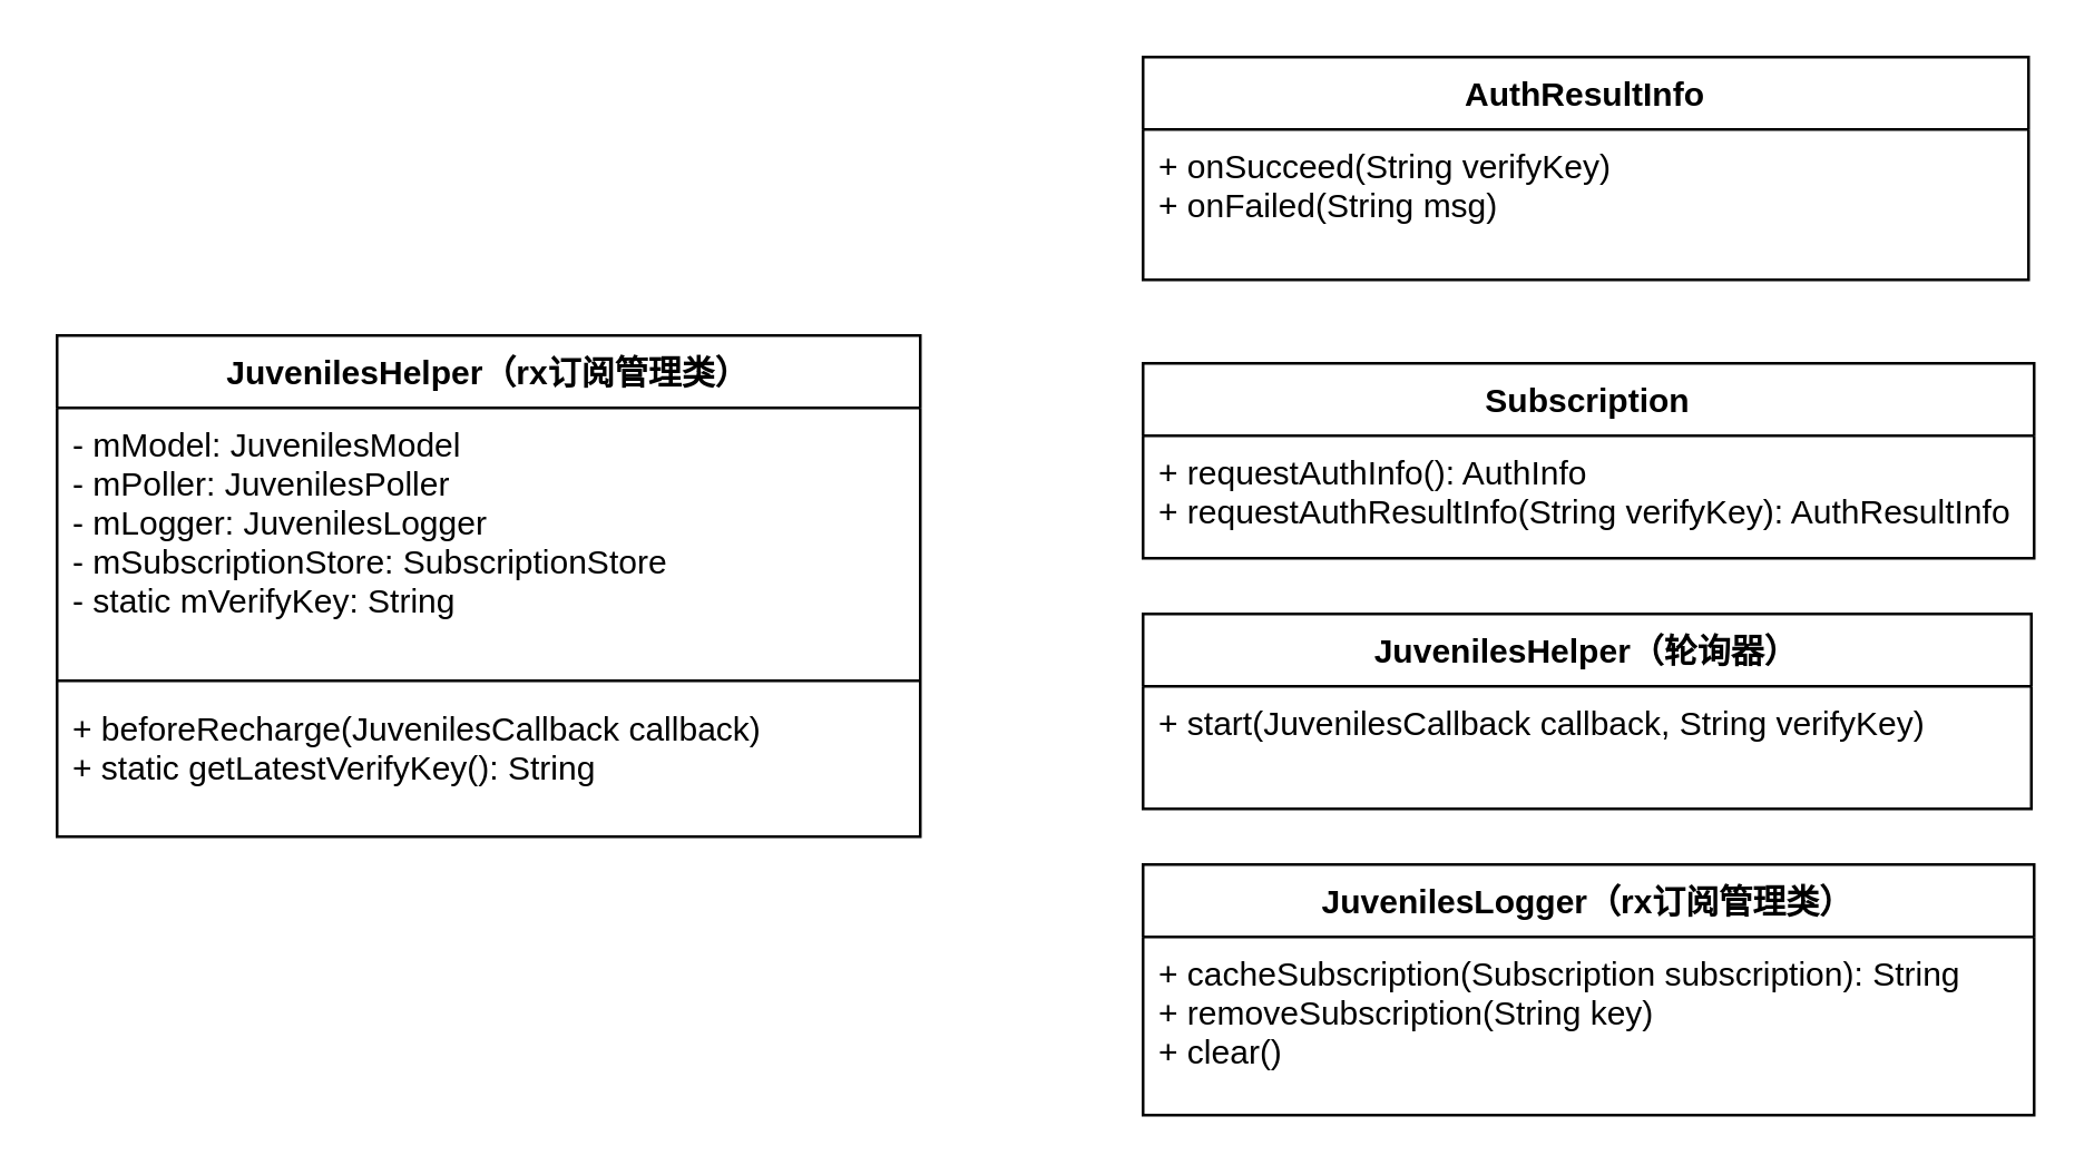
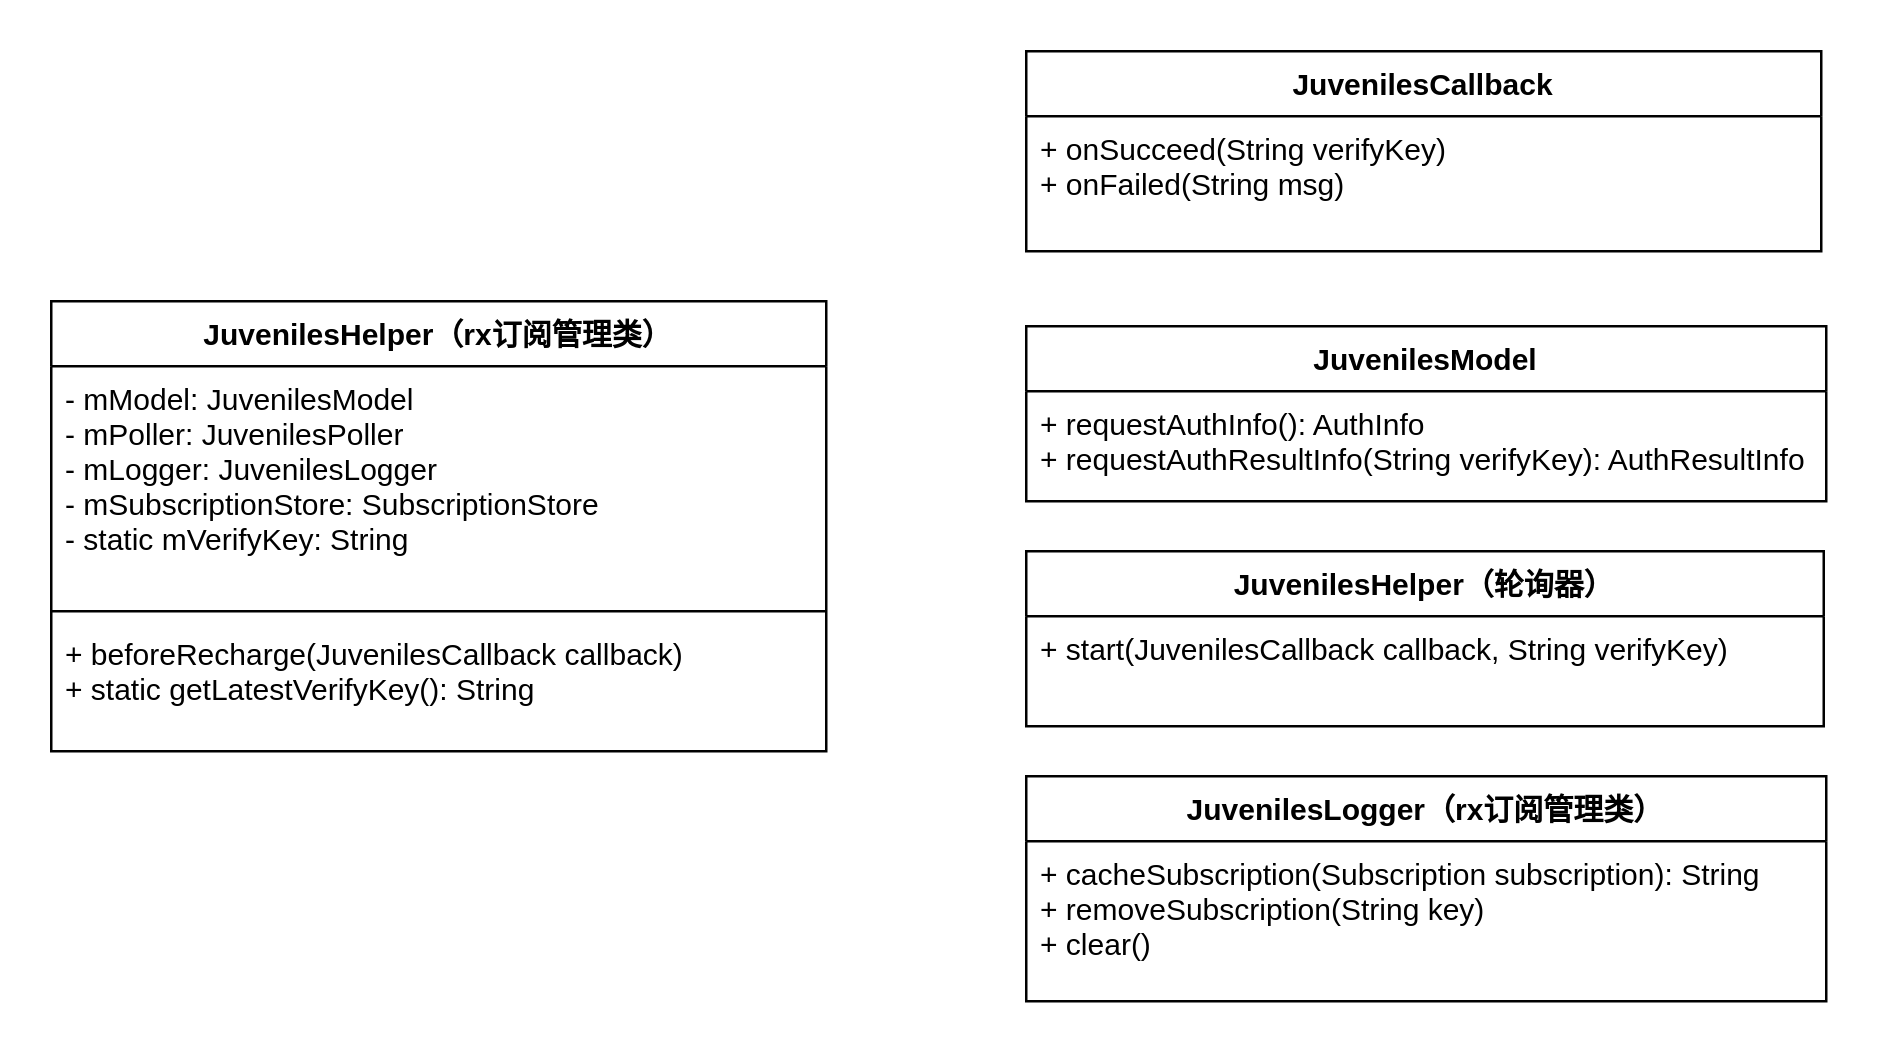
  <mxCell id="0" />
  <mxCell id="1" parent="0" />
  <mxCell id="2" value="JuvenilesHelper（rx订阅管理类）" style="swimlane;fontStyle=1;align=center;verticalAlign=top;childLayout=stackLayout;horizontal=1;startSize=26;horizontalStack=0;resizeParent=1;resizeParentMax=0;resizeLast=0;collapsible=1;marginBottom=0;" vertex="1" parent="1"><mxGeometry x="20" y="120" width="310" height="180" as="geometry" /></mxCell>
  <mxCell id="3" value="- mModel: JuvenilesModel&#10;- mPoller: JuvenilesPoller&#10;- mLogger: JuvenilesLogger&#10;- mSubscriptionStore: SubscriptionStore&#10;- static mVerifyKey: String" style="text;strokeColor=none;fillColor=none;align=left;verticalAlign=top;spacingLeft=4;spacingRight=4;overflow=hidden;rotatable=0;points=[[0,0.5],[1,0.5]];portConstraint=eastwest;" vertex="1" parent="2"><mxGeometry y="26" width="310" height="94" as="geometry" /></mxCell>
  <mxCell id="4" value="" style="line;strokeWidth=1;fillColor=none;align=left;verticalAlign=middle;spacingTop=-1;spacingLeft=3;spacingRight=3;rotatable=0;labelPosition=right;points=[];portConstraint=eastwest;" vertex="1" parent="2"><mxGeometry y="120" width="310" height="8" as="geometry" /></mxCell>
  <mxCell id="5" value="+ beforeRecharge(JuvenilesCallback callback)&#10;+ static getLatestVerifyKey(): String" style="text;strokeColor=none;fillColor=none;align=left;verticalAlign=top;spacingLeft=4;spacingRight=4;overflow=hidden;rotatable=0;points=[[0,0.5],[1,0.5]];portConstraint=eastwest;" vertex="1" parent="2"><mxGeometry y="128" width="310" height="52" as="geometry" /></mxCell>
- <mxCell id="6" value="AuthResultInfo" style="swimlane;fontStyle=1;align=center;verticalAlign=top;childLayout=stackLayout;horizontal=1;startSize=26;horizontalStack=0;resizeParent=1;resizeParentMax=0;resizeLast=0;collapsible=1;marginBottom=0;" vertex="1" parent="1"><mxGeometry x="410" y="20" width="318" height="80" as="geometry" /></mxCell>
+ <mxCell id="6" value="JuvenilesCallback" style="swimlane;fontStyle=1;align=center;verticalAlign=top;childLayout=stackLayout;horizontal=1;startSize=26;horizontalStack=0;resizeParent=1;resizeParentMax=0;resizeLast=0;collapsible=1;marginBottom=0;" vertex="1" parent="1"><mxGeometry x="410" y="20" width="318" height="80" as="geometry" /></mxCell>
  <mxCell id="7" value="+ onSucceed(String verifyKey)&#10;+ onFailed(String msg)&#10;" style="text;strokeColor=none;fillColor=none;align=left;verticalAlign=top;spacingLeft=4;spacingRight=4;overflow=hidden;rotatable=0;points=[[0,0.5],[1,0.5]];portConstraint=eastwest;" vertex="1" parent="6"><mxGeometry y="26" width="318" height="54" as="geometry" /></mxCell>
- <mxCell id="8" value="Subscription" style="swimlane;fontStyle=1;align=center;verticalAlign=top;childLayout=stackLayout;horizontal=1;startSize=26;horizontalStack=0;resizeParent=1;resizeParentMax=0;resizeLast=0;collapsible=1;marginBottom=0;" vertex="1" parent="1"><mxGeometry x="410" y="130" width="320" height="70" as="geometry" /></mxCell>
+ <mxCell id="8" value="JuvenilesModel" style="swimlane;fontStyle=1;align=center;verticalAlign=top;childLayout=stackLayout;horizontal=1;startSize=26;horizontalStack=0;resizeParent=1;resizeParentMax=0;resizeLast=0;collapsible=1;marginBottom=0;" vertex="1" parent="1"><mxGeometry x="410" y="130" width="320" height="70" as="geometry" /></mxCell>
  <mxCell id="9" value="+ requestAuthInfo(): AuthInfo&#10;+ requestAuthResultInfo(String verifyKey): AuthResultInfo" style="text;strokeColor=none;fillColor=none;align=left;verticalAlign=top;spacingLeft=4;spacingRight=4;overflow=hidden;rotatable=0;points=[[0,0.5],[1,0.5]];portConstraint=eastwest;" vertex="1" parent="8"><mxGeometry y="26" width="320" height="44" as="geometry" /></mxCell>
  <mxCell id="10" value="JuvenilesHelper（轮询器）" style="swimlane;fontStyle=1;align=center;verticalAlign=top;childLayout=stackLayout;horizontal=1;startSize=26;horizontalStack=0;resizeParent=1;resizeParentMax=0;resizeLast=0;collapsible=1;marginBottom=0;" vertex="1" parent="1"><mxGeometry x="410" y="220" width="319" height="70" as="geometry" /></mxCell>
  <mxCell id="11" value="+ start(JuvenilesCallback callback, String verifyKey)" style="text;strokeColor=none;fillColor=none;align=left;verticalAlign=top;spacingLeft=4;spacingRight=4;overflow=hidden;rotatable=0;points=[[0,0.5],[1,0.5]];portConstraint=eastwest;" vertex="1" parent="10"><mxGeometry y="26" width="319" height="44" as="geometry" /></mxCell>
  <mxCell id="12" value="JuvenilesLogger（rx订阅管理类）" style="swimlane;fontStyle=1;align=center;verticalAlign=top;childLayout=stackLayout;horizontal=1;startSize=26;horizontalStack=0;resizeParent=1;resizeParentMax=0;resizeLast=0;collapsible=1;marginBottom=0;" vertex="1" parent="1"><mxGeometry x="410" y="310" width="320" height="90" as="geometry" /></mxCell>
  <mxCell id="13" value="+ cacheSubscription(Subscription subscription): String&#10;+ removeSubscription(String key)&#10;+ clear()" style="text;strokeColor=none;fillColor=none;align=left;verticalAlign=top;spacingLeft=4;spacingRight=4;overflow=hidden;rotatable=0;points=[[0,0.5],[1,0.5]];portConstraint=eastwest;" vertex="1" parent="12"><mxGeometry y="26" width="320" height="64" as="geometry" /></mxCell>
